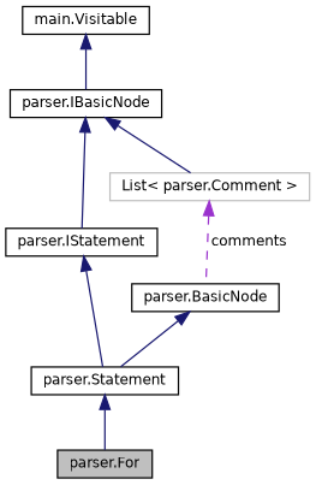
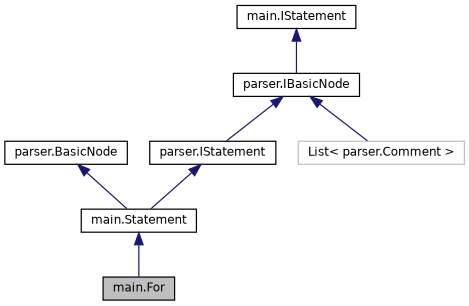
  digraph {
    node [color=black fillcolor=white fontname=Helvetica fontsize=10 shape=record style=filled]
    edge [color=midnightblue dir=back fontname=Helvetica fontsize=10 labelfontname=Helvetica labelfontsize=10 style=solid]
-   n1 [fillcolor=grey75 fontcolor=black height=0.2 label="parser.For" width=0.4]
-   n2 [height=0.2 label="parser.Statement" width=0.4]
+   n1 [fillcolor=grey75 fontcolor=black height=0.2 label="main.For" width=0.4]
+   n2 [height=0.2 label="main.Statement" width=0.4]
    n3 [height=0.2 label="parser.BasicNode" width=0.4]
    n4 [height=0.2 label="parser.IBasicNode" width=0.4]
    n5 [height=0.2 label="parser.IStatement" width=0.4]
    n6 [color=grey75 height=0.2 label="List\< parser.Comment \>" width=0.4]
-   n7 [height=0.2 label="main.Visitable" width=0.4]
+   n7 [height=0.2 label="main.IStatement" width=0.4]
    n2 -> n1
    n3 -> n2
    n4 -> n5
    n4 -> n6
    n5 -> n2
-   n6 -> n3 [color=darkorchid3 label=" comments" style=dashed]
    n7 -> n4
  }
